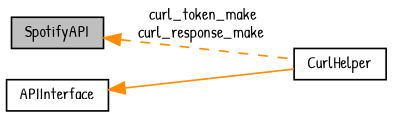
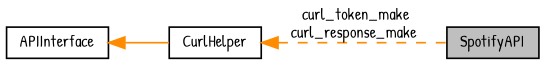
  digraph {
    fontname="Patrick Hand"
    rankdir=LR
    node [color=black fillcolor=white fontname="Patrick Hand" fontsize=10 shape=record style=filled]
    edge [color=darkorange dir=back fontname="Patrick Hand" fontsize=10 labelfontname=Helvetica labelfontsize=10]
    n1 [fillcolor=grey75 fontcolor=black height=0.2 label=SpotifyAPI width=0.4]
    n2 [height=0.2 label=APIInterface width=0.4]
    n3 [height=0.2 label=CurlHelper width=0.4]
    n2 -> n3 [style=solid]
-   n1 -> n3 [label=" curl_token_make\ncurl_response_make" style=dashed]
+   n3 -> n1 [label=" curl_token_make\ncurl_response_make" style=dashed]
  }
